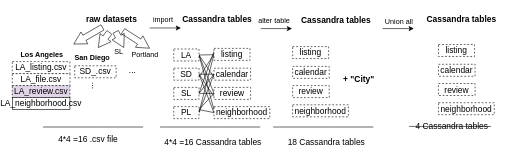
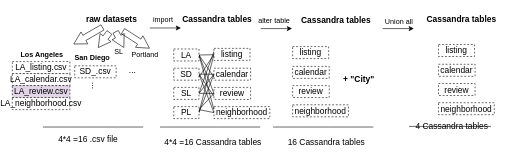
  <mxCell id="0" />
  <mxCell id="1" parent="0" />
  <mxCell id="2" value="&lt;div&gt;&lt;font style=&quot;font-size: 14px&quot;&gt;&lt;b&gt;raw datasets&lt;/b&gt;&lt;/font&gt;&lt;/div&gt;" style="text;html=1;align=center;verticalAlign=middle;resizable=0;points=[];autosize=1;strokeColor=none;fillColor=none;" vertex="1" parent="1"><mxGeometry x="137" y="22" width="95" height="19" as="geometry" /></mxCell>
  <mxCell id="3" value="" style="shape=flexArrow;endArrow=classic;html=1;rounded=0;exitX=0.354;exitY=1.199;exitDx=0;exitDy=0;exitPerimeter=0;endWidth=11.765;endSize=6.482;" edge="1" parent="1" source="2"><mxGeometry width="50" height="50" relative="1" as="geometry"><mxPoint x="150" y="123" as="sourcePoint" /><mxPoint x="122" y="73" as="targetPoint" /></mxGeometry></mxCell>
  <mxCell id="4" value="" style="shape=flexArrow;endArrow=classic;html=1;rounded=0;endWidth=11.765;endSize=6.482;" edge="1" parent="1"><mxGeometry width="50" height="50" relative="1" as="geometry"><mxPoint x="182" y="53" as="sourcePoint" /><mxPoint x="163" y="79" as="targetPoint" /></mxGeometry></mxCell>
  <mxCell id="5" value="" style="shape=flexArrow;endArrow=classic;html=1;rounded=0;endWidth=11.765;endSize=6.482;" edge="1" parent="1"><mxGeometry width="50" height="50" relative="1" as="geometry"><mxPoint x="192" y="52" as="sourcePoint" /><mxPoint x="206" y="79" as="targetPoint" /></mxGeometry></mxCell>
  <mxCell id="6" value="" style="shape=flexArrow;endArrow=classic;html=1;rounded=0;endWidth=11.765;endSize=6.482;exitX=0.782;exitY=0.944;exitDx=0;exitDy=0;exitPerimeter=0;" edge="1" parent="1"><mxGeometry width="50" height="50" relative="1" as="geometry"><mxPoint x="203.996" y="50.992" as="sourcePoint" /><mxPoint x="249" y="80" as="targetPoint" /></mxGeometry></mxCell>
  <mxCell id="7" value="&lt;b&gt;Los Angeles&lt;/b&gt;" style="text;html=1;align=center;verticalAlign=middle;resizable=0;points=[];autosize=1;strokeColor=none;fillColor=none;" vertex="1" parent="1"><mxGeometry x="28" y="82" width="81" height="18" as="geometry" /></mxCell>
  <mxCell id="8" value="&lt;b&gt;San Diego&lt;/b&gt;" style="text;html=1;align=center;verticalAlign=middle;resizable=0;points=[];autosize=1;strokeColor=none;fillColor=none;" vertex="1" parent="1"><mxGeometry x="118" y="87" width="69" height="18" as="geometry" /></mxCell>
  <mxCell id="9" value="SL" style="text;html=1;align=center;verticalAlign=middle;resizable=0;points=[];autosize=1;strokeColor=none;fillColor=none;" vertex="1" parent="1"><mxGeometry x="184" y="77" width="25" height="18" as="geometry" /></mxCell>
  <mxCell id="10" value="Portland" style="text;html=1;align=center;verticalAlign=middle;resizable=0;points=[];autosize=1;strokeColor=none;fillColor=none;" vertex="1" parent="1"><mxGeometry x="213" y="82" width="55" height="18" as="geometry" /></mxCell>
  <mxCell id="11" value="" style="endArrow=classic;html=1;rounded=0;fontSize=14;" edge="1" parent="1"><mxGeometry width="50" height="50" relative="1" as="geometry"><mxPoint x="249" y="46" as="sourcePoint" /><mxPoint x="301" y="46" as="targetPoint" /></mxGeometry></mxCell>
  <mxCell id="12" value="&lt;font style=&quot;font-size: 12px&quot;&gt;import&lt;/font&gt;" style="text;html=1;align=center;verticalAlign=middle;resizable=0;points=[];autosize=1;strokeColor=none;fillColor=none;fontSize=14;" vertex="1" parent="1"><mxGeometry x="249" y="20.5" width="43" height="22" as="geometry" /></mxCell>
  <mxCell id="13" value="&lt;b&gt;&lt;font style=&quot;font-size: 14px&quot;&gt;Cassandra tables&lt;/font&gt;&lt;/b&gt;" style="text;html=1;align=center;verticalAlign=middle;resizable=0;points=[];autosize=1;strokeColor=none;fillColor=none;fontSize=12;" vertex="1" parent="1"><mxGeometry x="298" y="22" width="126" height="19" as="geometry" /></mxCell>
  <mxCell id="14" value="LA_listing.csv" style="rounded=0;whiteSpace=wrap;html=1;dashed=1;fontSize=14;" vertex="1" parent="1"><mxGeometry x="20" y="102" width="96" height="20" as="geometry" /></mxCell>
- <mxCell id="15" value="LA_file.csv" style="rounded=0;whiteSpace=wrap;html=1;dashed=1;fontSize=14;" vertex="1" parent="1"><mxGeometry x="20" y="122" width="96" height="20" as="geometry" /></mxCell>
+ <mxCell id="15" value="LA_calendar.csv" style="rounded=0;whiteSpace=wrap;html=1;dashed=1;fontSize=14;" vertex="1" parent="1"><mxGeometry x="20" y="122" width="96" height="20" as="geometry" /></mxCell>
  <mxCell id="16" value="LA_review.csv" style="rounded=0;whiteSpace=wrap;html=1;dashed=1;fontSize=14;fillColor=#e1d5e7;" vertex="1" parent="1"><mxGeometry x="20" y="142" width="96" height="20" as="geometry" /></mxCell>
- <mxCell id="17" value="LA_neighborhood.csv" style="rounded=0;whiteSpace=wrap;html=1;dashed=0;fontSize=14;" vertex="1" parent="1"><mxGeometry x="20" y="162" width="96" height="20" as="geometry" /></mxCell>
+ <mxCell id="17" value="LA_neighborhood.csv" style="rounded=0;whiteSpace=wrap;html=1;dashed=1;fontSize=14;" vertex="1" parent="1"><mxGeometry x="20" y="162" width="96" height="20" as="geometry" /></mxCell>
  <mxCell id="18" value="SD_.csv" style="rounded=0;whiteSpace=wrap;html=1;dashed=1;fontSize=14;" vertex="1" parent="1"><mxGeometry x="124" y="109" width="69" height="20" as="geometry" /></mxCell>
  <mxCell id="19" value="..." style="text;html=1;align=center;verticalAlign=middle;resizable=0;points=[];autosize=1;strokeColor=none;fillColor=none;fontSize=14;rotation=90;" vertex="1" parent="1"><mxGeometry x="147.5" y="131" width="22" height="21" as="geometry" /></mxCell>
  <mxCell id="20" value="..." style="text;html=1;align=center;verticalAlign=middle;resizable=0;points=[];autosize=1;strokeColor=none;fillColor=none;fontSize=14;" vertex="1" parent="1"><mxGeometry x="209" y="105" width="22" height="21" as="geometry" /></mxCell>
  <mxCell id="21" value="" style="endArrow=none;html=1;rounded=0;fontSize=14;curved=1;" edge="1" parent="1"><mxGeometry relative="1" as="geometry"><mxPoint x="71" y="211" as="sourcePoint" /><mxPoint x="238" y="211" as="targetPoint" /></mxGeometry></mxCell>
  <mxCell id="22" value="4*4 =16 .csv file" style="text;html=1;align=center;verticalAlign=middle;resizable=0;points=[];autosize=1;strokeColor=none;fillColor=none;fontSize=14;" vertex="1" parent="1"><mxGeometry x="91" y="220" width="109" height="21" as="geometry" /></mxCell>
  <mxCell id="23" value="" style="endArrow=classic;html=1;rounded=0;fontSize=14;" edge="1" parent="1"><mxGeometry width="50" height="50" relative="1" as="geometry"><mxPoint x="434" y="47" as="sourcePoint" /><mxPoint x="486" y="47" as="targetPoint" /></mxGeometry></mxCell>
  <mxCell id="24" value="&lt;font style=&quot;font-size: 12px&quot;&gt;alter table&lt;/font&gt;" style="text;html=1;align=center;verticalAlign=middle;resizable=0;points=[];autosize=1;strokeColor=none;fillColor=none;fontSize=14;" vertex="1" parent="1"><mxGeometry x="424" y="22" width="63" height="22" as="geometry" /></mxCell>
  <mxCell id="25" style="edgeStyle=none;rounded=0;orthogonalLoop=1;jettySize=auto;html=1;exitX=1;exitY=0.5;exitDx=0;exitDy=0;entryX=0;entryY=0.5;entryDx=0;entryDy=0;fontSize=12;endArrow=none;endFill=0;" edge="1" parent="1" source="28" target="45"><mxGeometry relative="1" as="geometry" /></mxCell>
  <mxCell id="26" style="edgeStyle=none;rounded=0;orthogonalLoop=1;jettySize=auto;html=1;exitX=1;exitY=0.5;exitDx=0;exitDy=0;entryX=0;entryY=0.75;entryDx=0;entryDy=0;fontSize=12;endArrow=none;endFill=0;" edge="1" parent="1" source="28" target="46"><mxGeometry relative="1" as="geometry" /></mxCell>
  <mxCell id="27" style="edgeStyle=none;rounded=0;orthogonalLoop=1;jettySize=auto;html=1;exitX=1;exitY=0.5;exitDx=0;exitDy=0;entryX=0;entryY=0.5;entryDx=0;entryDy=0;fontSize=12;endArrow=none;endFill=0;" edge="1" parent="1" source="28" target="47"><mxGeometry relative="1" as="geometry" /></mxCell>
  <mxCell id="28" value="SD" style="rounded=0;whiteSpace=wrap;html=1;dashed=1;fontSize=14;" vertex="1" parent="1"><mxGeometry x="289" y="113" width="42" height="20" as="geometry" /></mxCell>
  <mxCell id="29" style="edgeStyle=none;rounded=0;orthogonalLoop=1;jettySize=auto;html=1;exitX=1;exitY=0.5;exitDx=0;exitDy=0;entryX=0;entryY=0.25;entryDx=0;entryDy=0;fontSize=12;endArrow=none;endFill=0;" edge="1" parent="1" source="32" target="44"><mxGeometry relative="1" as="geometry" /></mxCell>
  <mxCell id="30" style="edgeStyle=none;rounded=0;orthogonalLoop=1;jettySize=auto;html=1;exitX=1;exitY=0.5;exitDx=0;exitDy=0;entryX=0;entryY=0.5;entryDx=0;entryDy=0;fontSize=12;endArrow=none;endFill=0;" edge="1" parent="1" source="32" target="45"><mxGeometry relative="1" as="geometry" /></mxCell>
  <mxCell id="31" style="edgeStyle=none;rounded=0;orthogonalLoop=1;jettySize=auto;html=1;exitX=1;exitY=0.5;exitDx=0;exitDy=0;entryX=0;entryY=0.5;entryDx=0;entryDy=0;fontSize=12;endArrow=none;endFill=0;" edge="1" parent="1" source="32" target="46"><mxGeometry relative="1" as="geometry" /></mxCell>
  <mxCell id="32" value="SL" style="rounded=0;whiteSpace=wrap;html=1;dashed=1;fontSize=14;" vertex="1" parent="1"><mxGeometry x="289" y="145" width="42" height="20" as="geometry" /></mxCell>
  <mxCell id="33" style="edgeStyle=none;rounded=0;orthogonalLoop=1;jettySize=auto;html=1;exitX=1;exitY=0.5;exitDx=0;exitDy=0;entryX=0;entryY=0.5;entryDx=0;entryDy=0;fontSize=12;endArrow=none;endFill=0;" edge="1" parent="1" source="37" target="44"><mxGeometry relative="1" as="geometry" /></mxCell>
  <mxCell id="34" style="edgeStyle=none;rounded=0;orthogonalLoop=1;jettySize=auto;html=1;exitX=1;exitY=0.5;exitDx=0;exitDy=0;entryX=0;entryY=0.5;entryDx=0;entryDy=0;fontSize=12;endArrow=none;endFill=0;" edge="1" parent="1" source="37" target="45"><mxGeometry relative="1" as="geometry" /></mxCell>
  <mxCell id="35" style="edgeStyle=none;rounded=0;orthogonalLoop=1;jettySize=auto;html=1;exitX=1;exitY=0.25;exitDx=0;exitDy=0;entryX=0;entryY=0.5;entryDx=0;entryDy=0;fontSize=12;endArrow=none;endFill=0;" edge="1" parent="1" source="37" target="46"><mxGeometry relative="1" as="geometry" /></mxCell>
  <mxCell id="36" style="edgeStyle=none;rounded=0;orthogonalLoop=1;jettySize=auto;html=1;exitX=1;exitY=0.25;exitDx=0;exitDy=0;entryX=0;entryY=0.5;entryDx=0;entryDy=0;fontSize=12;endArrow=none;endFill=0;" edge="1" parent="1" source="37" target="47"><mxGeometry relative="1" as="geometry" /></mxCell>
  <mxCell id="37" value="PL" style="rounded=0;whiteSpace=wrap;html=1;dashed=1;fontSize=14;" vertex="1" parent="1"><mxGeometry x="289" y="177" width="42" height="20" as="geometry" /></mxCell>
  <mxCell id="38" style="edgeStyle=none;rounded=0;orthogonalLoop=1;jettySize=auto;html=1;exitX=1;exitY=0.5;exitDx=0;exitDy=0;fontSize=12;endArrow=none;endFill=0;" edge="1" parent="1" source="42" target="44"><mxGeometry relative="1" as="geometry" /></mxCell>
  <mxCell id="39" style="edgeStyle=none;rounded=0;orthogonalLoop=1;jettySize=auto;html=1;exitX=1;exitY=0.5;exitDx=0;exitDy=0;entryX=0;entryY=0.75;entryDx=0;entryDy=0;fontSize=12;endArrow=none;endFill=0;" edge="1" parent="1" source="42" target="45"><mxGeometry relative="1" as="geometry" /></mxCell>
  <mxCell id="40" style="edgeStyle=none;rounded=0;orthogonalLoop=1;jettySize=auto;html=1;exitX=1;exitY=0.5;exitDx=0;exitDy=0;entryX=0;entryY=0.5;entryDx=0;entryDy=0;fontSize=12;endArrow=none;endFill=0;" edge="1" parent="1" source="42" target="46"><mxGeometry relative="1" as="geometry" /></mxCell>
  <mxCell id="41" style="edgeStyle=none;rounded=0;orthogonalLoop=1;jettySize=auto;html=1;exitX=1;exitY=0.5;exitDx=0;exitDy=0;entryX=0;entryY=0.25;entryDx=0;entryDy=0;fontSize=12;endArrow=none;endFill=0;" edge="1" parent="1" source="42" target="47"><mxGeometry relative="1" as="geometry" /></mxCell>
  <mxCell id="42" value="LA" style="rounded=0;whiteSpace=wrap;html=1;dashed=1;fontSize=14;" vertex="1" parent="1"><mxGeometry x="289" y="81" width="42" height="20" as="geometry" /></mxCell>
  <mxCell id="43" style="edgeStyle=none;rounded=0;orthogonalLoop=1;jettySize=auto;html=1;exitX=0;exitY=0.5;exitDx=0;exitDy=0;entryX=1;entryY=0.75;entryDx=0;entryDy=0;fontSize=12;endArrow=none;endFill=0;" edge="1" parent="1" source="44" target="28"><mxGeometry relative="1" as="geometry" /></mxCell>
  <mxCell id="44" value="listing" style="rounded=0;whiteSpace=wrap;html=1;dashed=1;fontSize=14;" vertex="1" parent="1"><mxGeometry x="356" y="80" width="60" height="20" as="geometry" /></mxCell>
  <mxCell id="45" value="calendar" style="rounded=0;whiteSpace=wrap;html=1;dashed=1;fontSize=14;" vertex="1" parent="1"><mxGeometry x="356" y="113" width="61" height="20" as="geometry" /></mxCell>
  <mxCell id="46" value="review" style="rounded=0;whiteSpace=wrap;html=1;dashed=1;fontSize=14;" vertex="1" parent="1"><mxGeometry x="356" y="145" width="61" height="20" as="geometry" /></mxCell>
  <mxCell id="47" value="neighborhood" style="rounded=0;whiteSpace=wrap;html=1;dashed=1;fontSize=14;" vertex="1" parent="1"><mxGeometry x="356" y="177" width="93" height="20" as="geometry" /></mxCell>
  <mxCell id="48" value="" style="endArrow=none;html=1;rounded=0;fontSize=14;curved=1;" edge="1" parent="1"><mxGeometry relative="1" as="geometry"><mxPoint x="266" y="211" as="sourcePoint" /><mxPoint x="433" y="211" as="targetPoint" /></mxGeometry></mxCell>
  <mxCell id="49" value="4*4 =16 Cassandra tables" style="text;html=1;align=center;verticalAlign=middle;resizable=0;points=[];autosize=1;strokeColor=none;fillColor=none;fontSize=14;" vertex="1" parent="1"><mxGeometry x="268" y="225" width="171" height="21" as="geometry" /></mxCell>
  <mxCell id="50" value="&lt;b&gt;&lt;font style=&quot;font-size: 14px&quot;&gt;Cassandra tables&lt;/font&gt;&lt;/b&gt;" style="text;html=1;align=center;verticalAlign=middle;resizable=0;points=[];autosize=1;strokeColor=none;fillColor=none;fontSize=12;" vertex="1" parent="1"><mxGeometry x="496" y="23.5" width="126" height="19" as="geometry" /></mxCell>
  <mxCell id="51" value="listing" style="rounded=0;whiteSpace=wrap;html=1;dashed=1;fontSize=14;" vertex="1" parent="1"><mxGeometry x="487" y="77" width="60" height="20" as="geometry" /></mxCell>
  <mxCell id="52" value="calendar" style="rounded=0;whiteSpace=wrap;html=1;dashed=1;fontSize=14;" vertex="1" parent="1"><mxGeometry x="487" y="110" width="61" height="20" as="geometry" /></mxCell>
  <mxCell id="53" value="review" style="rounded=0;whiteSpace=wrap;html=1;dashed=1;fontSize=14;" vertex="1" parent="1"><mxGeometry x="487" y="142" width="61" height="20" as="geometry" /></mxCell>
  <mxCell id="54" value="neighborhood" style="rounded=0;whiteSpace=wrap;html=1;dashed=1;fontSize=14;" vertex="1" parent="1"><mxGeometry x="487" y="174" width="93" height="20" as="geometry" /></mxCell>
  <mxCell id="55" value="&lt;font style=&quot;font-size: 14px&quot;&gt;&lt;b&gt;&lt;font style=&quot;font-size: 14px&quot;&gt;+&lt;/font&gt; &quot;City&quot;&lt;/b&gt;&lt;/font&gt;" style="text;html=1;align=center;verticalAlign=middle;resizable=0;points=[];autosize=1;strokeColor=none;fillColor=none;fontSize=12;" vertex="1" parent="1"><mxGeometry x="565.5" y="122" width="62" height="19" as="geometry" /></mxCell>
  <mxCell id="56" value="" style="endArrow=none;html=1;rounded=0;fontSize=14;curved=1;" edge="1" parent="1"><mxGeometry relative="1" as="geometry"><mxPoint x="454.5" y="211" as="sourcePoint" /><mxPoint x="621.5" y="211" as="targetPoint" /></mxGeometry></mxCell>
- <mxCell id="57" value="18 Cassandra tables" style="text;html=1;align=center;verticalAlign=middle;resizable=0;points=[];autosize=1;strokeColor=none;fillColor=none;fontSize=14;" vertex="1" parent="1"><mxGeometry x="473.5" y="225" width="138" height="21" as="geometry" /></mxCell>
+ <mxCell id="57" value="16 Cassandra tables" style="text;html=1;align=center;verticalAlign=middle;resizable=0;points=[];autosize=1;strokeColor=none;fillColor=none;fontSize=14;" vertex="1" parent="1"><mxGeometry x="473.5" y="225" width="138" height="21" as="geometry" /></mxCell>
  <mxCell id="58" value="" style="endArrow=classic;html=1;rounded=0;fontSize=14;" edge="1" parent="1"><mxGeometry width="50" height="50" relative="1" as="geometry"><mxPoint x="637" y="47" as="sourcePoint" /><mxPoint x="689" y="47" as="targetPoint" /></mxGeometry></mxCell>
  <mxCell id="59" value="&lt;font style=&quot;font-size: 12px&quot;&gt;Union all&lt;/font&gt;" style="text;html=1;align=center;verticalAlign=middle;resizable=0;points=[];autosize=1;strokeColor=none;fillColor=none;fontSize=14;" vertex="1" parent="1"><mxGeometry x="635" y="23.5" width="57" height="22" as="geometry" /></mxCell>
  <mxCell id="60" value="&lt;b&gt;&lt;font style=&quot;font-size: 14px&quot;&gt;Cassandra tables&lt;/font&gt;&lt;/b&gt;" style="text;html=1;align=center;verticalAlign=middle;resizable=0;points=[];autosize=1;strokeColor=none;fillColor=none;fontSize=12;" vertex="1" parent="1"><mxGeometry x="704.5" y="22" width="126" height="19" as="geometry" /></mxCell>
  <mxCell id="61" value="listing" style="rounded=0;whiteSpace=wrap;html=1;dashed=1;fontSize=14;" vertex="1" parent="1"><mxGeometry x="730" y="73.5" width="60" height="20" as="geometry" /></mxCell>
  <mxCell id="62" value="calendar" style="rounded=0;whiteSpace=wrap;html=1;dashed=1;fontSize=14;" vertex="1" parent="1"><mxGeometry x="730" y="106.5" width="61" height="20" as="geometry" /></mxCell>
  <mxCell id="63" value="review" style="rounded=0;whiteSpace=wrap;html=1;dashed=1;fontSize=14;" vertex="1" parent="1"><mxGeometry x="730" y="138.5" width="61" height="20" as="geometry" /></mxCell>
  <mxCell id="64" value="neighborhood" style="rounded=0;whiteSpace=wrap;html=1;dashed=1;fontSize=14;" vertex="1" parent="1"><mxGeometry x="730" y="170.5" width="93" height="20" as="geometry" /></mxCell>
  <mxCell id="65" value="4 Cassandra tables" style="text;html=1;align=center;verticalAlign=middle;resizable=0;points=[];autosize=1;strokeColor=none;fillColor=none;fontSize=14;" vertex="1" parent="1"><mxGeometry x="686" y="198.5" width="131" height="21" as="geometry" /></mxCell>
  <mxCell id="66" value="" style="endArrow=none;html=1;rounded=0;fontSize=14;curved=1;" edge="1" parent="1"><mxGeometry relative="1" as="geometry"><mxPoint x="681" y="210" as="sourcePoint" /><mxPoint x="817.5" y="210" as="targetPoint" /></mxGeometry></mxCell>
